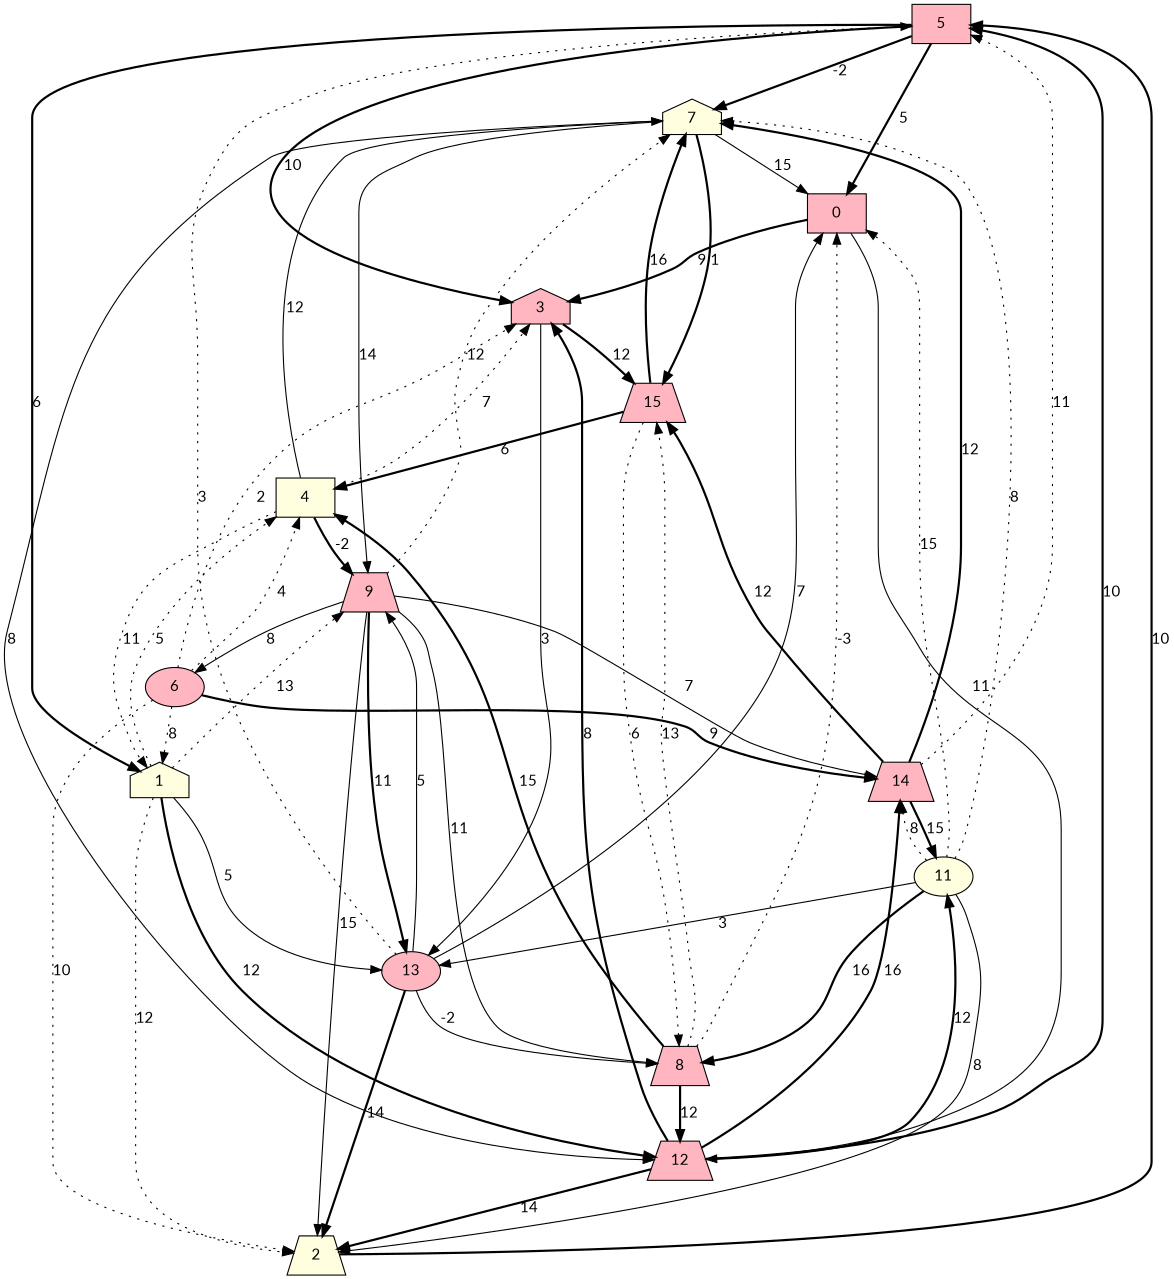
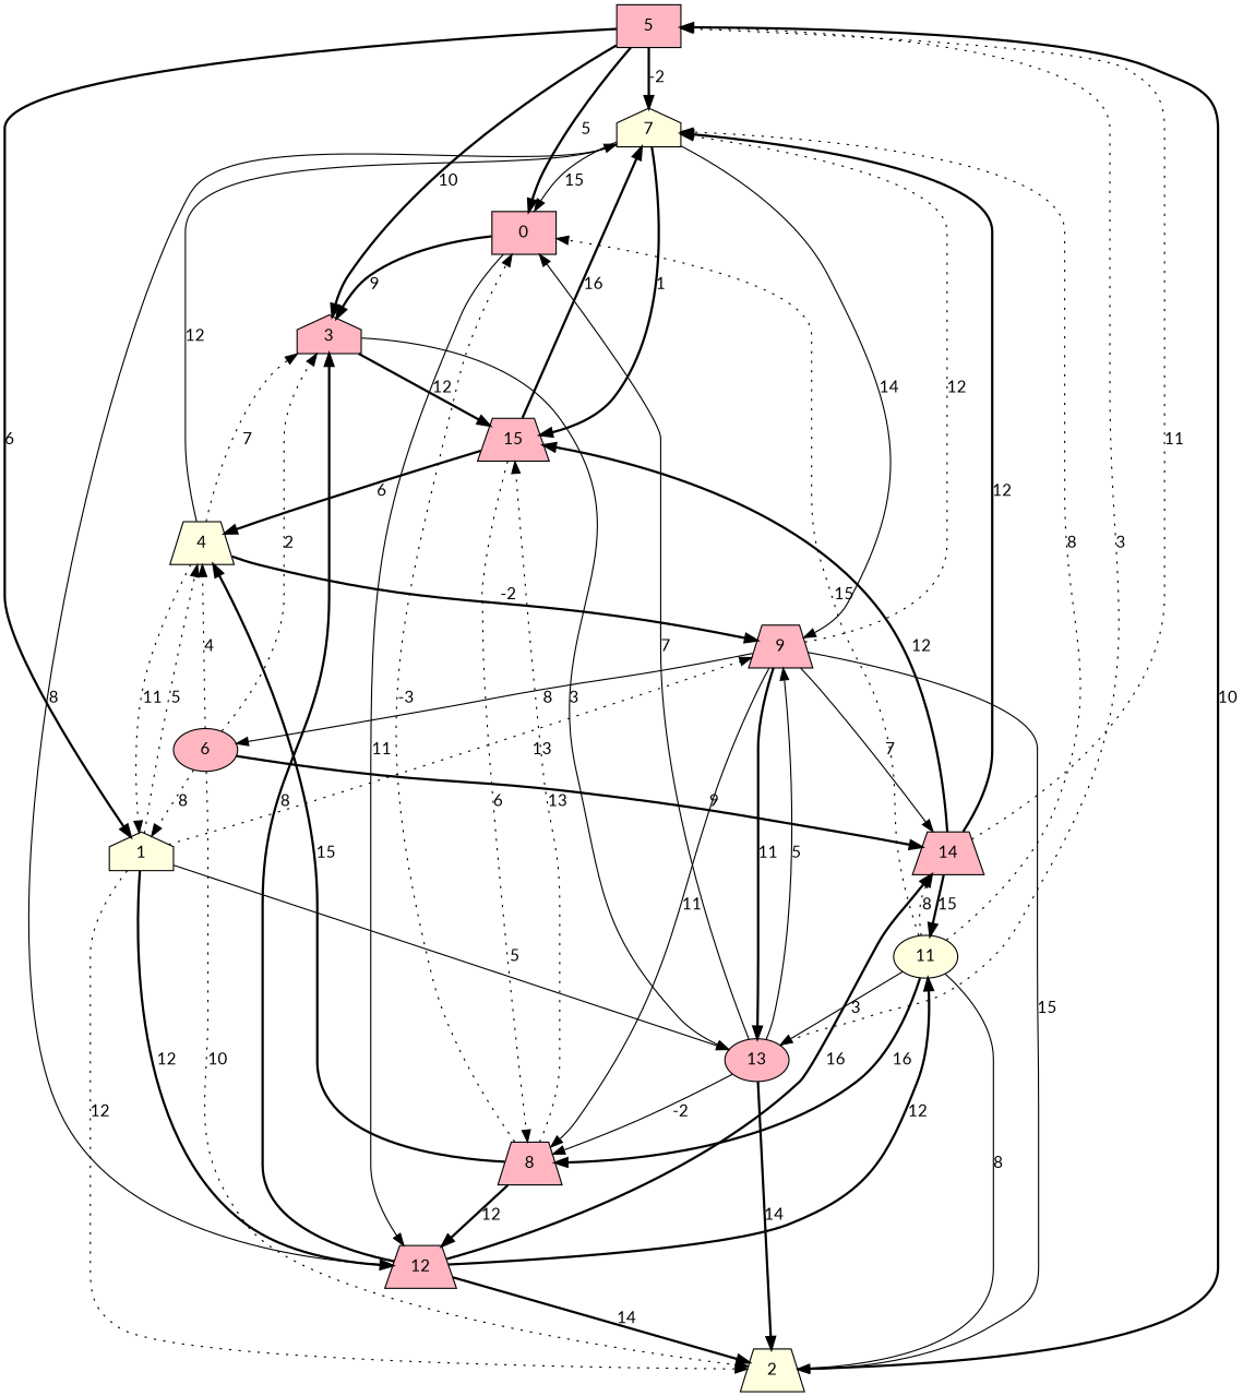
  digraph {
    fontname=Lato
    node [fillcolor=lightpink fontname=Lato shape=trapezium style=filled]
    edge [fontname=Lato style=bold]
    5 [shape=box]
    7 [fillcolor=lightyellow shape=house]
    0 [shape=box]
    1 [fillcolor=lightyellow shape=house]
    3 [shape=house]
    9
    12
    15
    8
-   4 [fillcolor=lightyellow shape=box]
+   4 [fillcolor=lightyellow]
    13 [shape=ellipse]
    2 [fillcolor=lightyellow]
    6 [shape=ellipse]
    14
    11 [fillcolor=lightyellow shape=ellipse]
    5 -> 7 [label=-2]
    5 -> 0 [label=5]
    5 -> 1 [label=6]
    5 -> 3 [label=10]
    7 -> 0 [label=15 style=solid]
    7 -> 9 [label=14 style=solid]
    7 -> 12 [label=8 style=solid]
    7 -> 15 [label=1]
    0 -> 3 [label=9]
    0 -> 12 [label=11 style=solid]
    1 -> 9 [label=13 style=dotted]
    1 -> 12 [label=12]
    1 -> 4 [label=5 style=dotted]
    1 -> 13 [label=5 style=solid]
    1 -> 2 [label=12 style=dotted]
    3 -> 15 [label=12]
    3 -> 13 [label=3 style=solid]
    9 -> 7 [label=12 style=dotted]
    9 -> 8 [label=11 style=solid]
    9 -> 13 [label=11]
    9 -> 2 [label=15 style=solid]
    9 -> 6 [label=8 style=solid]
    9 -> 14 [label=7 style=solid]
-   12 -> 5 [label=10]
    12 -> 3 [label=8]
    12 -> 2 [label=14]
    12 -> 14 [label=16]
    12 -> 11 [label=12]
    15 -> 7 [label=16]
    15 -> 8 [label=6 style=dotted]
    15 -> 4 [label=6]
    8 -> 0 [label=-3 style=dotted]
    8 -> 12 [label=12]
    8 -> 15 [label=13 style=dotted]
    8 -> 4 [label=15]
    4 -> 7 [label=12 style=solid]
    4 -> 1 [label=11 style=dotted]
    4 -> 3 [label=7 style=dotted]
    4 -> 9 [label=-2]
    13 -> 5 [label=3 style=dotted]
    13 -> 0 [label=7 style=solid]
    13 -> 9 [label=5 style=solid]
    13 -> 8 [label=-2 style=solid]
    13 -> 2 [label=14]
    2 -> 5 [label=10]
    6 -> 1 [label=8 style=dotted]
    6 -> 3 [label=2 style=dotted]
    6 -> 4 [label=4 style=dotted]
    6 -> 2 [label=10 style=dotted]
    6 -> 14 [label=9]
    14 -> 5 [label=11 style=dotted]
    14 -> 7 [label=12]
    14 -> 15 [label=12]
    14 -> 11 [label=15]
    11 -> 7 [label=8 style=dotted]
    11 -> 0 [label=15 style=dotted]
    11 -> 8 [label=16]
    11 -> 13 [label=3 style=solid]
    11 -> 2 [label=8 style=solid]
    11 -> 14 [label=8 style=dotted]
  }
